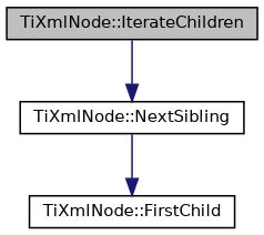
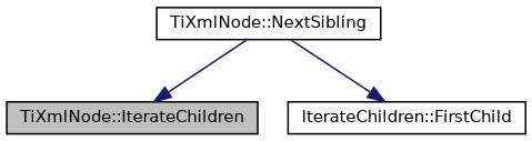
  digraph {
    rankdir=TB
    node [color=black fillcolor=white fontname=Helvetica fontsize=10 shape=record style=filled]
    edge [color=midnightblue fontname=Helvetica fontsize=10 labelfontname=Helvetica labelfontsize=10 style=solid]
    n1 [fillcolor=grey75 fontcolor=black height=0.2 label="TiXmlNode::IterateChildren" width=0.4]
    n2 [height=0.2 label="TiXmlNode::NextSibling" width=0.4]
-   n3 [height=0.2 label="TiXmlNode::FirstChild" width=0.4]
-   n1 -> n2
+   n3 [height=0.2 label="IterateChildren::FirstChild" width=0.4]
+   n2 -> n1
    n2 -> n3
  }
